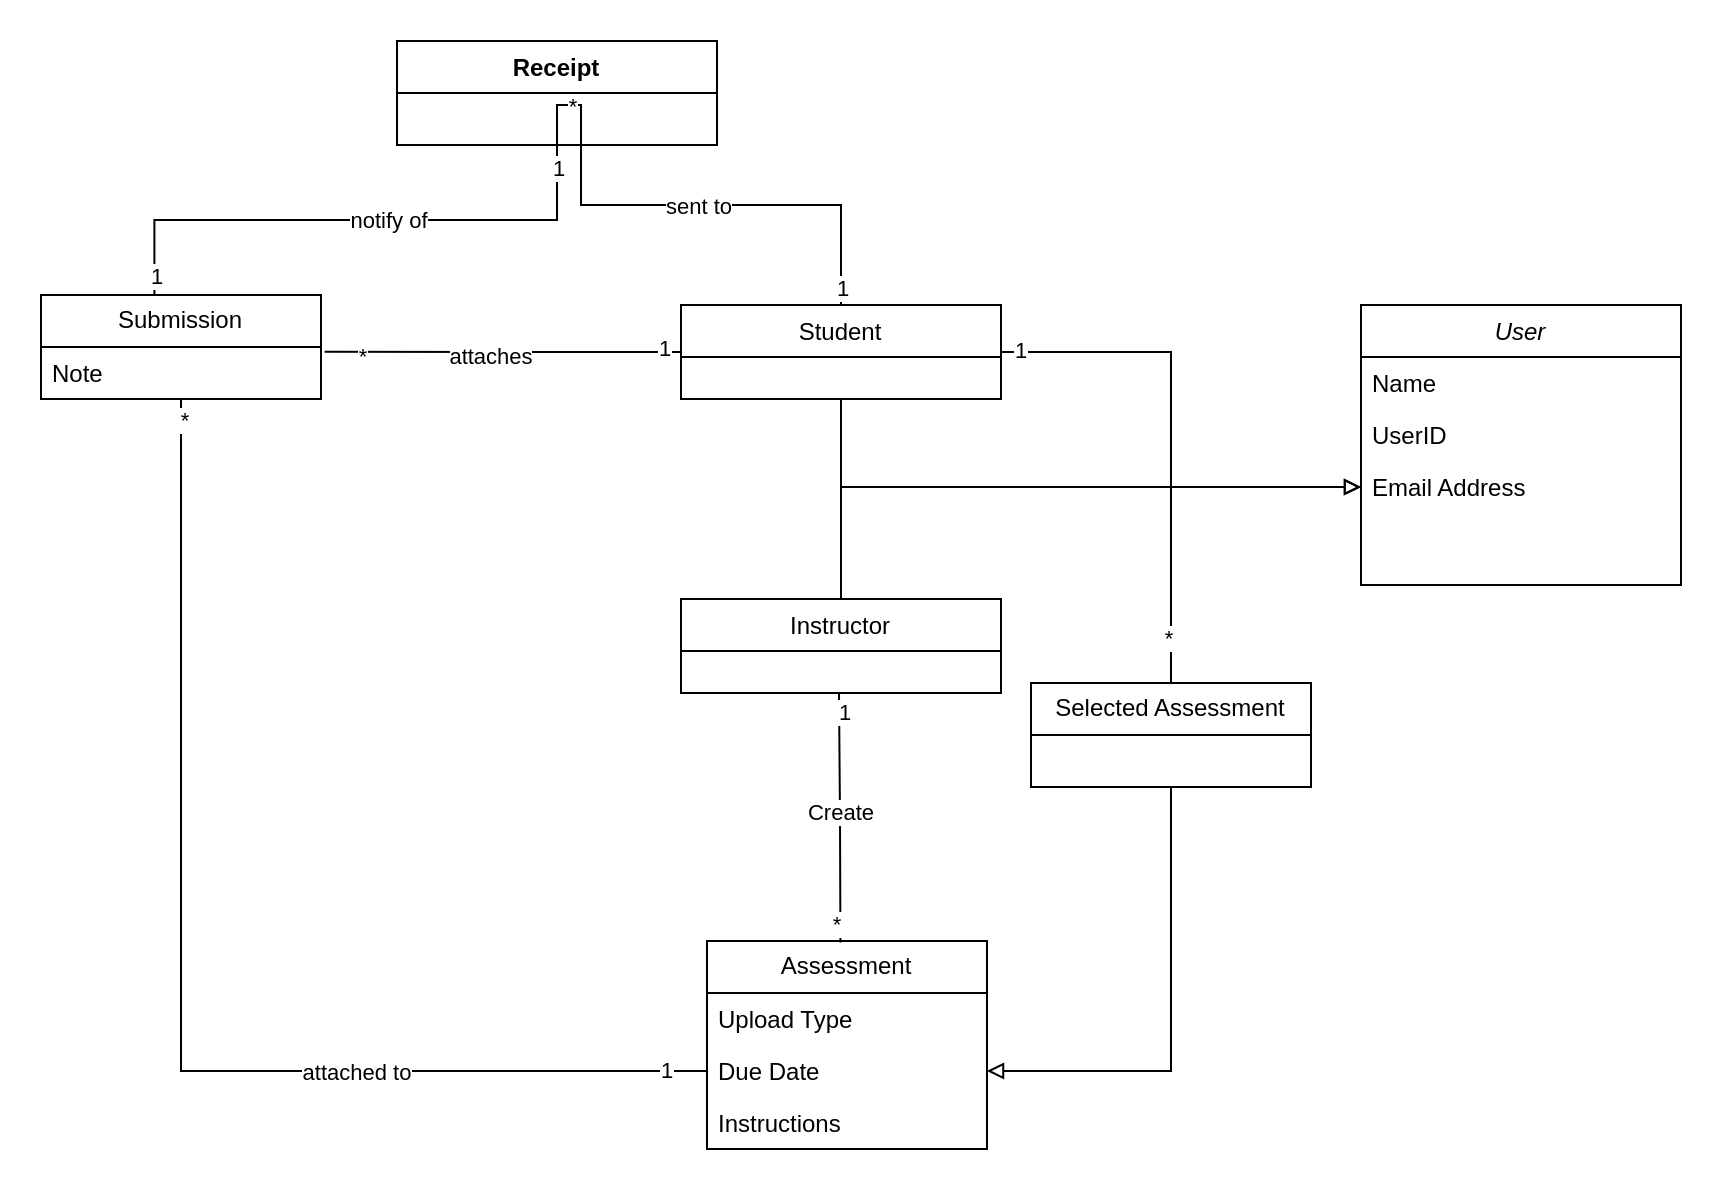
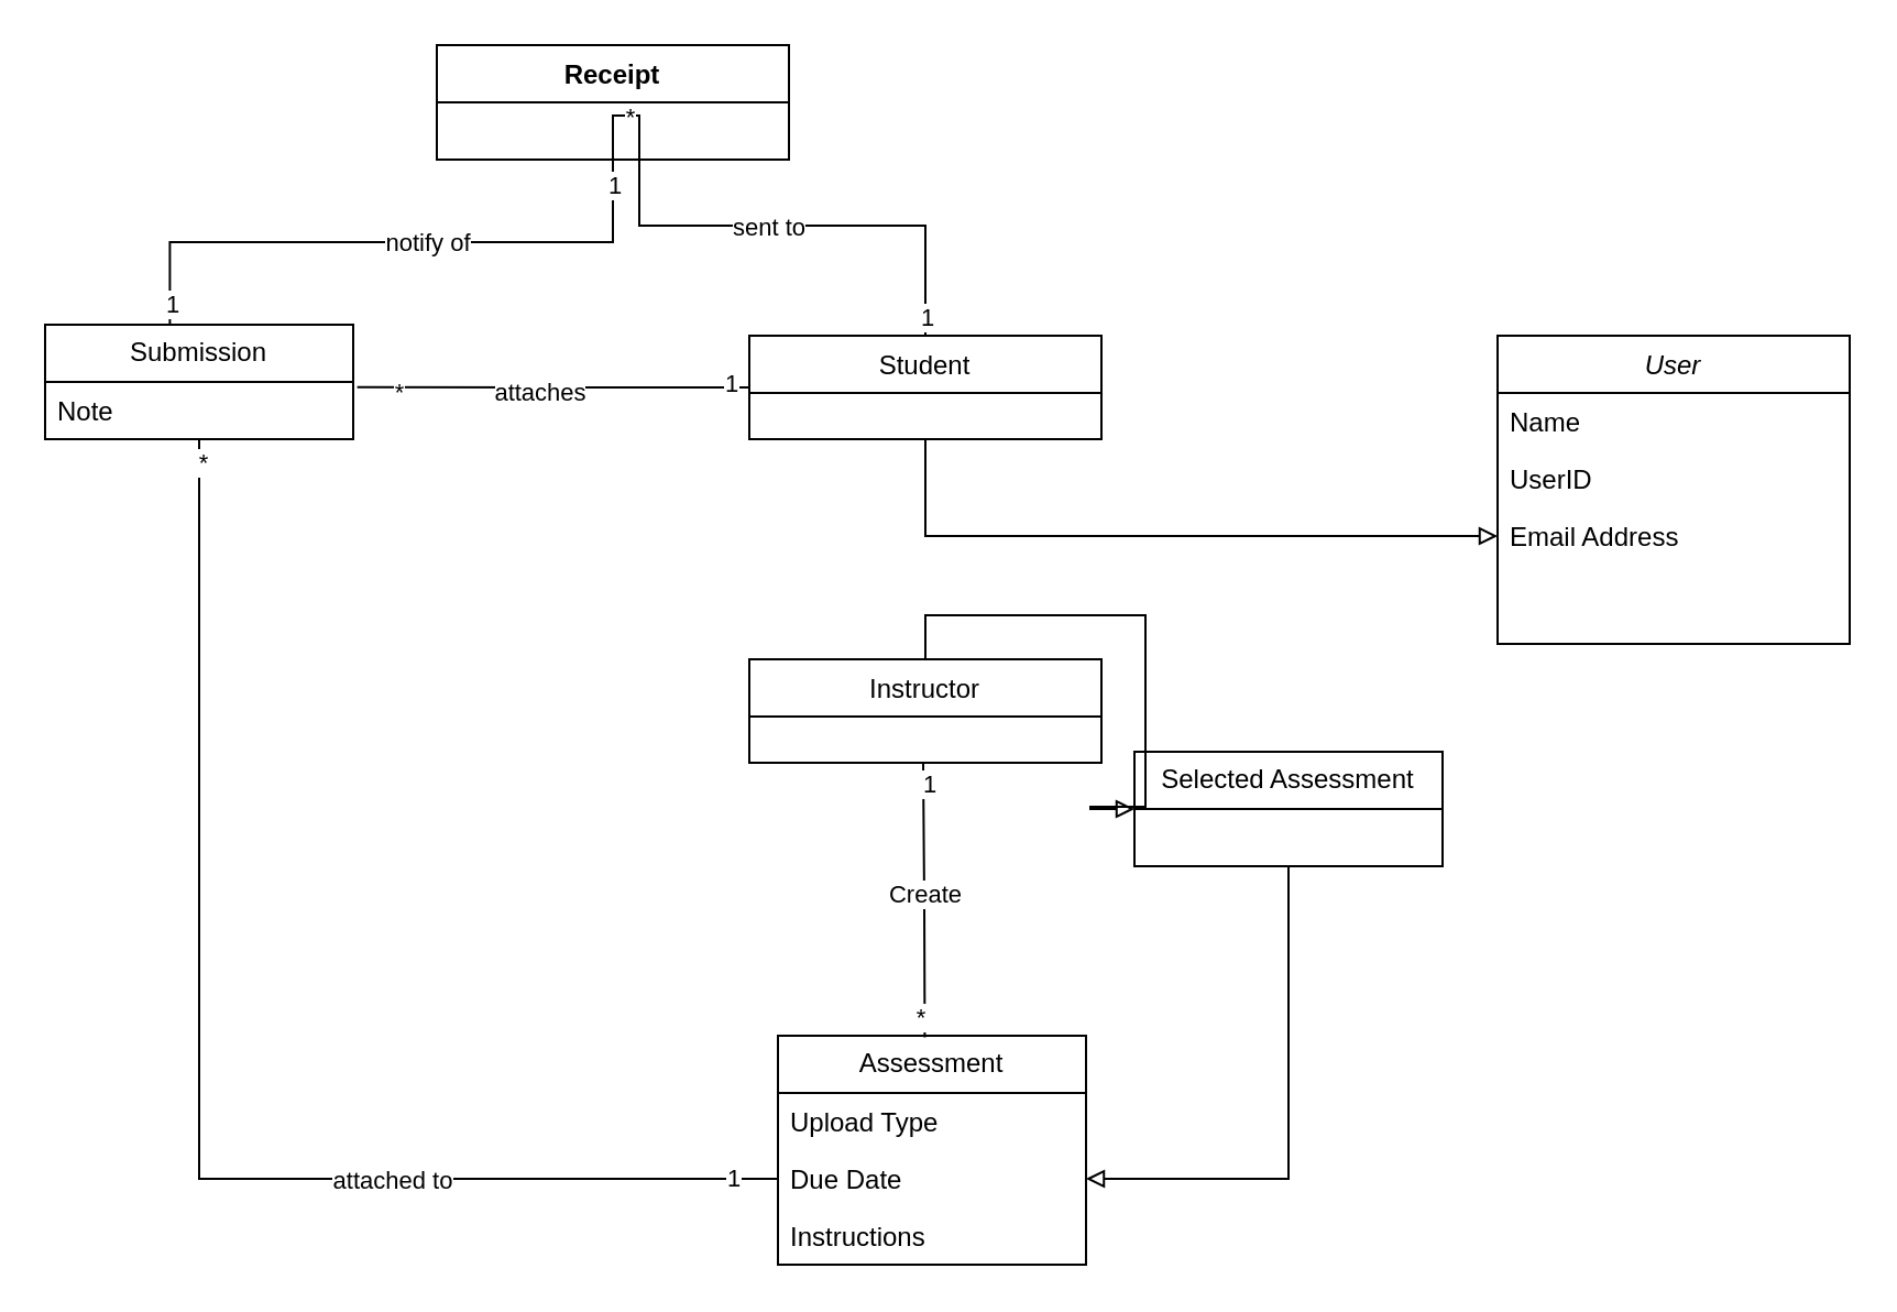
  <mxCell id="0" />
  <mxCell id="1" parent="0" />
  <mxCell id="2" value="User" style="swimlane;fontStyle=2;align=center;verticalAlign=top;childLayout=stackLayout;horizontal=1;startSize=26;horizontalStack=0;resizeParent=1;resizeLast=0;collapsible=1;marginBottom=0;rounded=0;shadow=0;strokeWidth=1;" parent="1" vertex="1"><mxGeometry x="680" y="152" width="160" height="140" as="geometry"><mxRectangle x="230" y="140" width="160" height="26" as="alternateBounds" /></mxGeometry></mxCell>
  <mxCell id="3" value="Name" style="text;align=left;verticalAlign=top;spacingLeft=4;spacingRight=4;overflow=hidden;rotatable=0;points=[[0,0.5],[1,0.5]];portConstraint=eastwest;" parent="2" vertex="1"><mxGeometry y="26" width="160" height="26" as="geometry" /></mxCell>
  <mxCell id="4" value="UserID" style="text;align=left;verticalAlign=top;spacingLeft=4;spacingRight=4;overflow=hidden;rotatable=0;points=[[0,0.5],[1,0.5]];portConstraint=eastwest;rounded=0;shadow=0;html=0;" parent="2" vertex="1"><mxGeometry y="52" width="160" height="26" as="geometry" /></mxCell>
  <mxCell id="5" value="Email Address" style="text;align=left;verticalAlign=top;spacingLeft=4;spacingRight=4;overflow=hidden;rotatable=0;points=[[0,0.5],[1,0.5]];portConstraint=eastwest;rounded=0;shadow=0;html=0;" parent="2" vertex="1"><mxGeometry y="78" width="160" height="26" as="geometry" /></mxCell>
  <mxCell id="6" style="edgeStyle=orthogonalEdgeStyle;rounded=0;orthogonalLoop=1;jettySize=auto;html=1;exitX=0.5;exitY=1;exitDx=0;exitDy=0;entryX=0;entryY=0.5;entryDx=0;entryDy=0;endArrow=block;endFill=0;" edge="1" parent="1" source="10" target="5"><mxGeometry relative="1" as="geometry" /></mxCell>
- <mxCell id="7" style="edgeStyle=orthogonalEdgeStyle;rounded=0;orthogonalLoop=1;jettySize=auto;html=1;exitX=1;exitY=0.5;exitDx=0;exitDy=0;endArrow=none;startFill=0;" edge="1" parent="1" source="10" target="41"><mxGeometry relative="1" as="geometry" /></mxCell>
- <mxCell id="8" value="1" style="edgeLabel;html=1;align=center;verticalAlign=middle;resizable=0;points=[];" vertex="1" connectable="0" parent="7"><mxGeometry x="-0.931" y="1" relative="1" as="geometry"><mxPoint as="offset" /></mxGeometry></mxCell>
- <mxCell id="9" value="*" style="edgeLabel;html=1;align=center;verticalAlign=middle;resizable=0;points=[];" vertex="1" connectable="0" parent="7"><mxGeometry x="0.819" y="-2" relative="1" as="geometry"><mxPoint as="offset" /></mxGeometry></mxCell>
  <mxCell id="10" value="Student" style="swimlane;fontStyle=0;align=center;verticalAlign=top;childLayout=stackLayout;horizontal=1;startSize=26;horizontalStack=0;resizeParent=1;resizeLast=0;collapsible=1;marginBottom=0;rounded=0;shadow=0;strokeWidth=1;" vertex="1" parent="1"><mxGeometry x="340" y="152" width="160" height="47" as="geometry"><mxRectangle x="550" y="140" width="160" height="26" as="alternateBounds" /></mxGeometry></mxCell>
- <mxCell id="11" style="edgeStyle=orthogonalEdgeStyle;rounded=0;orthogonalLoop=1;jettySize=auto;html=1;exitX=0.5;exitY=0;exitDx=0;exitDy=0;entryX=0;entryY=0.5;entryDx=0;entryDy=0;endArrow=block;endFill=0;" edge="1" parent="1" source="12" target="5"><mxGeometry relative="1" as="geometry" /></mxCell>
+ <mxCell id="11" style="edgeStyle=orthogonalEdgeStyle;rounded=0;orthogonalLoop=1;jettySize=auto;html=1;exitX=0.5;exitY=0;exitDx=0;exitDy=0;endArrow=block;endFill=0;" edge="1" parent="1" source="12" target="41"><mxGeometry relative="1" as="geometry" /></mxCell>
  <mxCell id="12" value="Instructor" style="swimlane;fontStyle=0;align=center;verticalAlign=top;childLayout=stackLayout;horizontal=1;startSize=26;horizontalStack=0;resizeParent=1;resizeLast=0;collapsible=1;marginBottom=0;rounded=0;shadow=0;strokeWidth=1;" vertex="1" parent="1"><mxGeometry x="340" y="299" width="160" height="47" as="geometry"><mxRectangle x="550" y="140" width="160" height="26" as="alternateBounds" /></mxGeometry></mxCell>
  <mxCell id="13" value="Assessment" style="swimlane;fontStyle=0;childLayout=stackLayout;horizontal=1;startSize=26;fillColor=none;horizontalStack=0;resizeParent=1;resizeParentMax=0;resizeLast=0;collapsible=1;marginBottom=0;whiteSpace=wrap;html=1;" vertex="1" parent="1"><mxGeometry x="353" y="470" width="140" height="104" as="geometry" /></mxCell>
  <mxCell id="14" value="Upload Type" style="text;strokeColor=none;fillColor=none;align=left;verticalAlign=top;spacingLeft=4;spacingRight=4;overflow=hidden;rotatable=0;points=[[0,0.5],[1,0.5]];portConstraint=eastwest;whiteSpace=wrap;html=1;" vertex="1" parent="13"><mxGeometry y="26" width="140" height="26" as="geometry" /></mxCell>
  <mxCell id="15" value="Due Date" style="text;strokeColor=none;fillColor=none;align=left;verticalAlign=top;spacingLeft=4;spacingRight=4;overflow=hidden;rotatable=0;points=[[0,0.5],[1,0.5]];portConstraint=eastwest;whiteSpace=wrap;html=1;" vertex="1" parent="13"><mxGeometry y="52" width="140" height="26" as="geometry" /></mxCell>
  <mxCell id="16" value="Instructions" style="text;strokeColor=none;fillColor=none;align=left;verticalAlign=top;spacingLeft=4;spacingRight=4;overflow=hidden;rotatable=0;points=[[0,0.5],[1,0.5]];portConstraint=eastwest;whiteSpace=wrap;html=1;" vertex="1" parent="13"><mxGeometry y="78" width="140" height="26" as="geometry" /></mxCell>
  <mxCell id="17" style="edgeStyle=orthogonalEdgeStyle;rounded=0;orthogonalLoop=1;jettySize=auto;html=1;exitX=0.5;exitY=1;exitDx=0;exitDy=0;entryX=0.648;entryY=0.007;entryDx=0;entryDy=0;entryPerimeter=0;endArrow=none;startFill=0;" edge="1" parent="1"><mxGeometry relative="1" as="geometry"><mxPoint x="419" y="346" as="sourcePoint" /><mxPoint x="419.72" y="470.728" as="targetPoint" /></mxGeometry></mxCell>
  <mxCell id="18" value="1" style="edgeLabel;html=1;align=center;verticalAlign=middle;resizable=0;points=[];" vertex="1" connectable="0" parent="17"><mxGeometry x="-0.844" y="2" relative="1" as="geometry"><mxPoint as="offset" /></mxGeometry></mxCell>
  <mxCell id="19" value="*" style="edgeLabel;html=1;align=center;verticalAlign=middle;resizable=0;points=[];" vertex="1" connectable="0" parent="17"><mxGeometry x="0.851" y="-2" relative="1" as="geometry"><mxPoint as="offset" /></mxGeometry></mxCell>
  <mxCell id="20" value="Create" style="edgeLabel;html=1;align=center;verticalAlign=middle;resizable=0;points=[];" vertex="1" connectable="0" parent="17"><mxGeometry x="-0.051" relative="1" as="geometry"><mxPoint as="offset" /></mxGeometry></mxCell>
  <mxCell id="21" style="edgeStyle=orthogonalEdgeStyle;rounded=0;orthogonalLoop=1;jettySize=auto;html=1;exitX=0.5;exitY=1;exitDx=0;exitDy=0;entryX=0;entryY=0.5;entryDx=0;entryDy=0;endArrow=none;startFill=0;" edge="1" parent="1" source="25" target="15"><mxGeometry relative="1" as="geometry" /></mxCell>
  <mxCell id="22" value="*" style="edgeLabel;html=1;align=center;verticalAlign=middle;resizable=0;points=[];" vertex="1" connectable="0" parent="21"><mxGeometry x="-0.966" y="1" relative="1" as="geometry"><mxPoint as="offset" /></mxGeometry></mxCell>
  <mxCell id="23" value="1" style="edgeLabel;html=1;align=center;verticalAlign=middle;resizable=0;points=[];" vertex="1" connectable="0" parent="21"><mxGeometry x="0.931" y="1" relative="1" as="geometry"><mxPoint as="offset" /></mxGeometry></mxCell>
  <mxCell id="24" value="attached to" style="edgeLabel;html=1;align=center;verticalAlign=middle;resizable=0;points=[];" vertex="1" connectable="0" parent="21"><mxGeometry x="0.411" relative="1" as="geometry"><mxPoint as="offset" /></mxGeometry></mxCell>
  <mxCell id="25" value="Submission " style="swimlane;fontStyle=0;childLayout=stackLayout;horizontal=1;startSize=26;fillColor=none;horizontalStack=0;resizeParent=1;resizeParentMax=0;resizeLast=0;collapsible=1;marginBottom=0;whiteSpace=wrap;html=1;" vertex="1" parent="1"><mxGeometry x="20" y="147" width="140" height="52" as="geometry" /></mxCell>
  <mxCell id="26" value="Note" style="text;strokeColor=none;fillColor=none;align=left;verticalAlign=top;spacingLeft=4;spacingRight=4;overflow=hidden;rotatable=0;points=[[0,0.5],[1,0.5]];portConstraint=eastwest;whiteSpace=wrap;html=1;" vertex="1" parent="25"><mxGeometry y="26" width="140" height="26" as="geometry" /></mxCell>
  <mxCell id="27" style="edgeStyle=orthogonalEdgeStyle;rounded=0;orthogonalLoop=1;jettySize=auto;html=1;exitX=0;exitY=0.5;exitDx=0;exitDy=0;entryX=1.013;entryY=0.09;entryDx=0;entryDy=0;entryPerimeter=0;endArrow=none;startFill=0;" edge="1" parent="1" source="10" target="26"><mxGeometry relative="1" as="geometry" /></mxCell>
  <mxCell id="28" value="1" style="edgeLabel;html=1;align=center;verticalAlign=middle;resizable=0;points=[];" vertex="1" connectable="0" parent="27"><mxGeometry x="-0.899" y="-2" relative="1" as="geometry"><mxPoint as="offset" /></mxGeometry></mxCell>
  <mxCell id="29" value="*" style="edgeLabel;html=1;align=center;verticalAlign=middle;resizable=0;points=[];" vertex="1" connectable="0" parent="27"><mxGeometry x="0.81" y="2" relative="1" as="geometry"><mxPoint x="1" as="offset" /></mxGeometry></mxCell>
  <mxCell id="30" value="attaches" style="edgeLabel;html=1;align=center;verticalAlign=middle;resizable=0;points=[];" vertex="1" connectable="0" parent="27"><mxGeometry x="0.081" y="2" relative="1" as="geometry"><mxPoint as="offset" /></mxGeometry></mxCell>
  <mxCell id="31" style="edgeStyle=orthogonalEdgeStyle;rounded=0;orthogonalLoop=1;jettySize=auto;html=1;exitX=0.5;exitY=1;exitDx=0;exitDy=0;entryX=0.5;entryY=0;entryDx=0;entryDy=0;endArrow=none;startFill=0;" edge="1" parent="1" source="35" target="10"><mxGeometry relative="1" as="geometry"><Array as="points"><mxPoint x="290" y="52" /><mxPoint x="290" y="102" /><mxPoint x="420" y="102" /></Array></mxGeometry></mxCell>
  <mxCell id="32" value="sent to" style="edgeLabel;html=1;align=center;verticalAlign=middle;resizable=0;points=[];" vertex="1" connectable="0" parent="31"><mxGeometry x="0.072" relative="1" as="geometry"><mxPoint as="offset" /></mxGeometry></mxCell>
  <mxCell id="33" value="1" style="edgeLabel;html=1;align=center;verticalAlign=middle;resizable=0;points=[];" vertex="1" connectable="0" parent="31"><mxGeometry x="0.934" relative="1" as="geometry"><mxPoint as="offset" /></mxGeometry></mxCell>
  <mxCell id="34" value="*" style="edgeLabel;html=1;align=center;verticalAlign=middle;resizable=0;points=[];" vertex="1" connectable="0" parent="31"><mxGeometry x="-0.791" relative="1" as="geometry"><mxPoint as="offset" /></mxGeometry></mxCell>
  <mxCell id="35" value="Receipt" style="swimlane;fontStyle=1;align=center;verticalAlign=top;childLayout=stackLayout;horizontal=1;startSize=26;horizontalStack=0;resizeParent=1;resizeParentMax=0;resizeLast=0;collapsible=1;marginBottom=0;whiteSpace=wrap;html=1;" vertex="1" parent="1"><mxGeometry x="198" y="20" width="160" height="52" as="geometry" /></mxCell>
  <mxCell id="36" style="edgeStyle=orthogonalEdgeStyle;rounded=0;orthogonalLoop=1;jettySize=auto;html=1;exitX=0.5;exitY=1;exitDx=0;exitDy=0;entryX=0.405;entryY=0.002;entryDx=0;entryDy=0;entryPerimeter=0;endArrow=none;startFill=0;" edge="1" parent="1" source="35" target="25"><mxGeometry relative="1" as="geometry" /></mxCell>
  <mxCell id="37" value="notify of" style="edgeLabel;html=1;align=center;verticalAlign=middle;resizable=0;points=[];" vertex="1" connectable="0" parent="36"><mxGeometry x="-0.116" relative="1" as="geometry"><mxPoint as="offset" /></mxGeometry></mxCell>
  <mxCell id="38" value="1" style="edgeLabel;html=1;align=center;verticalAlign=middle;resizable=0;points=[];" vertex="1" connectable="0" parent="36"><mxGeometry x="0.932" y="1" relative="1" as="geometry"><mxPoint as="offset" /></mxGeometry></mxCell>
  <mxCell id="39" value="1" style="edgeLabel;html=1;align=center;verticalAlign=middle;resizable=0;points=[];" vertex="1" connectable="0" parent="36"><mxGeometry x="-0.922" relative="1" as="geometry"><mxPoint as="offset" /></mxGeometry></mxCell>
  <mxCell id="40" style="edgeStyle=orthogonalEdgeStyle;rounded=0;orthogonalLoop=1;jettySize=auto;html=1;exitX=0.5;exitY=1;exitDx=0;exitDy=0;entryX=1;entryY=0.5;entryDx=0;entryDy=0;endArrow=block;endFill=0;" edge="1" parent="1" source="41" target="15"><mxGeometry relative="1" as="geometry" /></mxCell>
  <mxCell id="41" value="Selected Assessment" style="swimlane;fontStyle=0;childLayout=stackLayout;horizontal=1;startSize=26;fillColor=none;horizontalStack=0;resizeParent=1;resizeParentMax=0;resizeLast=0;collapsible=1;marginBottom=0;whiteSpace=wrap;html=1;" vertex="1" parent="1"><mxGeometry x="515" y="341" width="140" height="52" as="geometry" /></mxCell>
